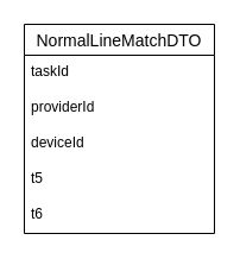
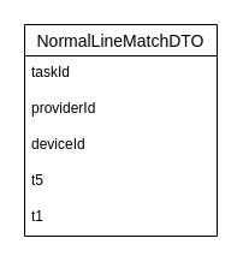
  <mxCell id="0" />
  <mxCell id="1" parent="0" />
  <mxCell id="2" value="NormalLineMatchDTO" style="swimlane;fontStyle=0;childLayout=stackLayout;horizontal=1;startSize=26;horizontalStack=0;resizeParent=1;resizeParentMax=0;resizeLast=0;collapsible=1;marginBottom=0;align=center;fontSize=14;" vertex="1" parent="1"><mxGeometry x="20" y="20" width="160" height="176" as="geometry"><mxRectangle x="310" y="180" width="150" height="26" as="alternateBounds" /></mxGeometry></mxCell>
  <mxCell id="3" value="taskId" style="text;strokeColor=none;fillColor=none;spacingLeft=4;spacingRight=4;overflow=hidden;rotatable=0;points=[[0,0.5],[1,0.5]];portConstraint=eastwest;fontSize=12;" vertex="1" parent="2"><mxGeometry y="26" width="160" height="30" as="geometry" /></mxCell>
  <mxCell id="4" value="providerId" style="text;strokeColor=none;fillColor=none;spacingLeft=4;spacingRight=4;overflow=hidden;rotatable=0;points=[[0,0.5],[1,0.5]];portConstraint=eastwest;fontSize=12;" vertex="1" parent="2"><mxGeometry y="56" width="160" height="30" as="geometry" /></mxCell>
  <mxCell id="5" value="deviceId" style="text;strokeColor=none;fillColor=none;spacingLeft=4;spacingRight=4;overflow=hidden;rotatable=0;points=[[0,0.5],[1,0.5]];portConstraint=eastwest;fontSize=12;" vertex="1" parent="2"><mxGeometry y="86" width="160" height="30" as="geometry" /></mxCell>
  <mxCell id="6" value="t5" style="text;strokeColor=none;fillColor=none;spacingLeft=4;spacingRight=4;overflow=hidden;rotatable=0;points=[[0,0.5],[1,0.5]];portConstraint=eastwest;fontSize=12;" vertex="1" parent="2"><mxGeometry y="116" width="160" height="30" as="geometry" /></mxCell>
- <mxCell id="7" value="t6" style="text;strokeColor=none;fillColor=none;spacingLeft=4;spacingRight=4;overflow=hidden;rotatable=0;points=[[0,0.5],[1,0.5]];portConstraint=eastwest;fontSize=12;" vertex="1" parent="2"><mxGeometry y="146" width="160" height="30" as="geometry" /></mxCell>
+ <mxCell id="7" value="t1" style="text;strokeColor=none;fillColor=none;spacingLeft=4;spacingRight=4;overflow=hidden;rotatable=0;points=[[0,0.5],[1,0.5]];portConstraint=eastwest;fontSize=12;" vertex="1" parent="2"><mxGeometry y="146" width="160" height="30" as="geometry" /></mxCell>
